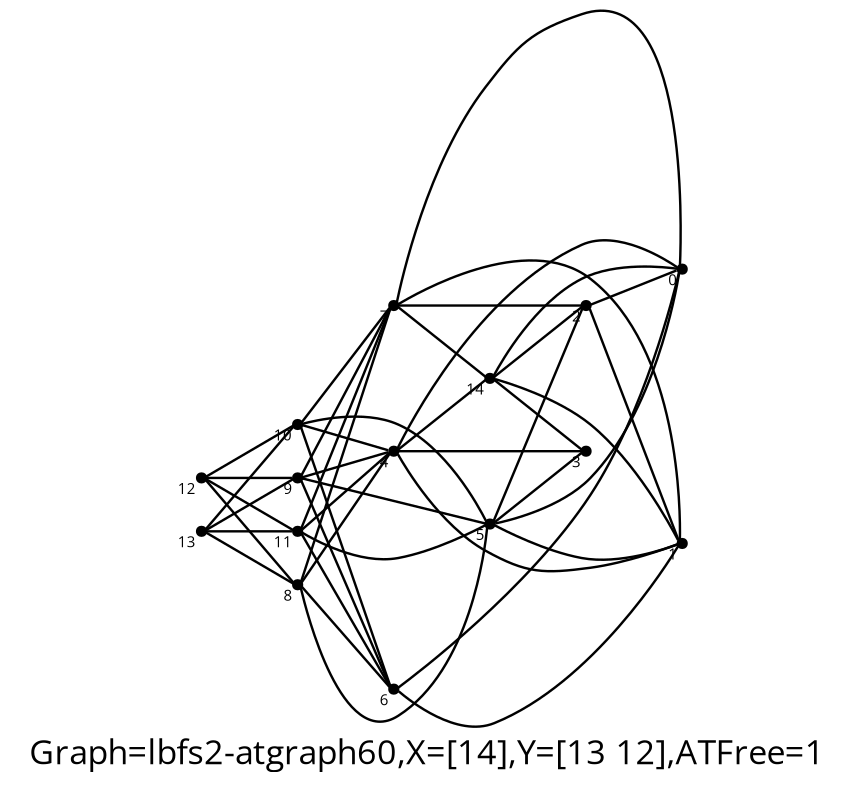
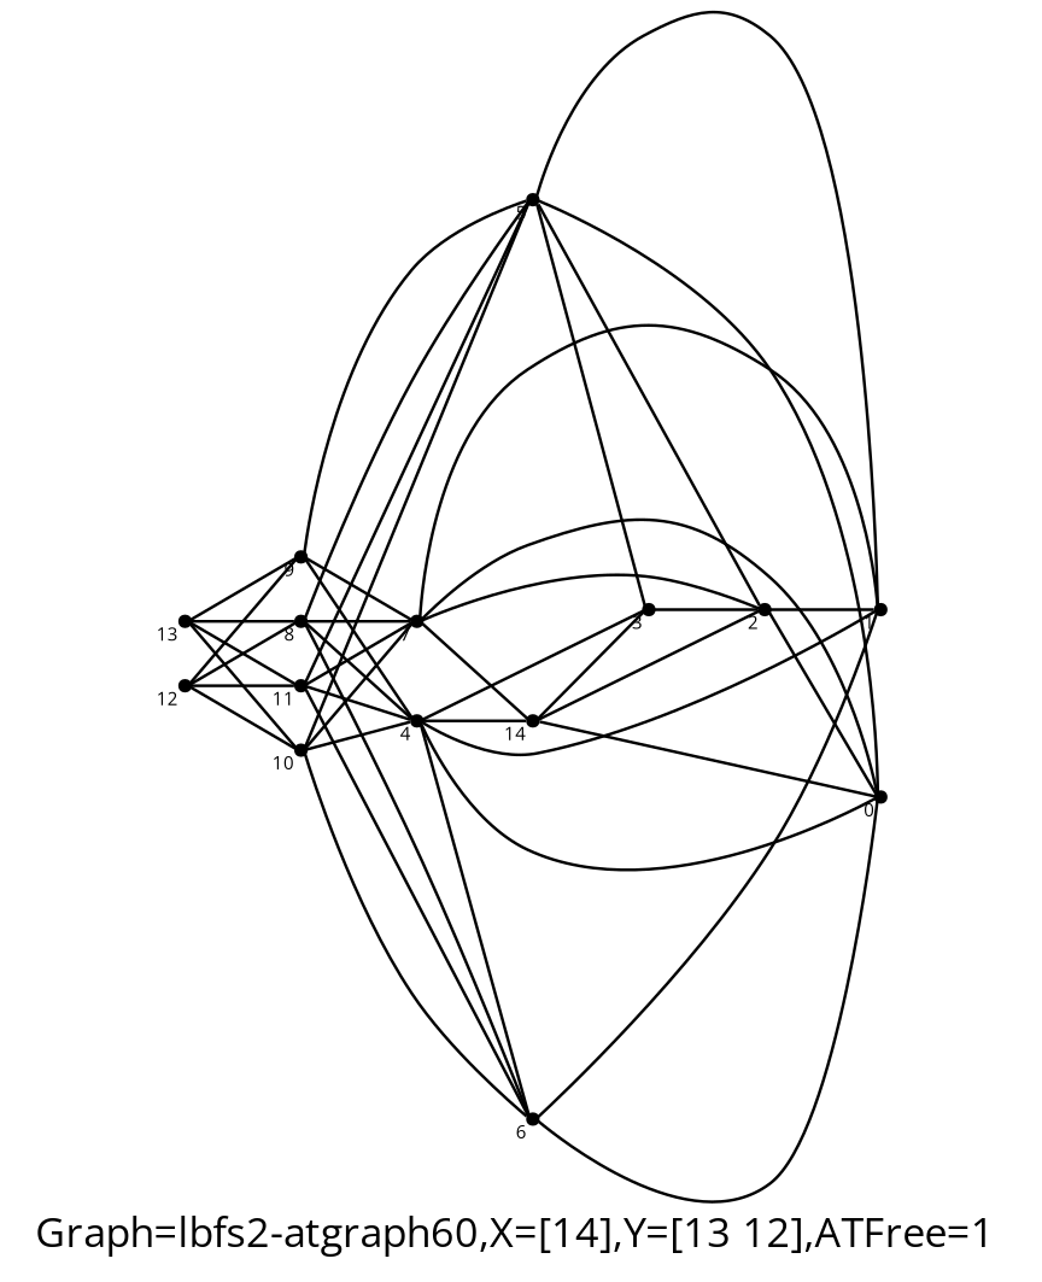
  graph {
    fontname="Open Sans"
    label="Graph=lbfs2-atgraph60,X=[14],Y=[13 12],ATFree=1 "
    labelloc=bottom
    rankdir=LR
    node [fontname="Open Sans" fontsize=6 shape=point]
    edge [fontname="Open Sans"]
    0 [xlabel=0]
    1 [xlabel=1]
    2 [xlabel=2]
    3 [xlabel=3]
    4 [xlabel=4]
    14 [xlabel=14]
    5 [xlabel=5]
    6 [xlabel=6]
    7 [xlabel=7]
    8 [xlabel=8]
    9 [xlabel=9]
    10 [xlabel=10]
    11 [xlabel=11]
    12 [xlabel=12]
    13 [xlabel=13]
    2 -- 0
    2 -- 1
+   3 -- 2
    4 -- 0
    4 -- 1
    4 -- 3
    4 -- 14
    14 -- 0
-   14 -- 1
    14 -- 2
    14 -- 3
    5 -- 0
    5 -- 1
    5 -- 2
    5 -- 3
    6 -- 0
    6 -- 1
    7 -- 0
    7 -- 1
    7 -- 2
    7 -- 14
    8 -- 4
    8 -- 5
    8 -- 6
    8 -- 7
    9 -- 4
    9 -- 5
-   9 -- 6
+   4 -- 6
    9 -- 7
    10 -- 4
    10 -- 5
    10 -- 6
    10 -- 7
    11 -- 4
    11 -- 5
    11 -- 6
    11 -- 7
    12 -- 8
    12 -- 9
    12 -- 10
    12 -- 11
    13 -- 8
    13 -- 9
    13 -- 10
    13 -- 11
  }
